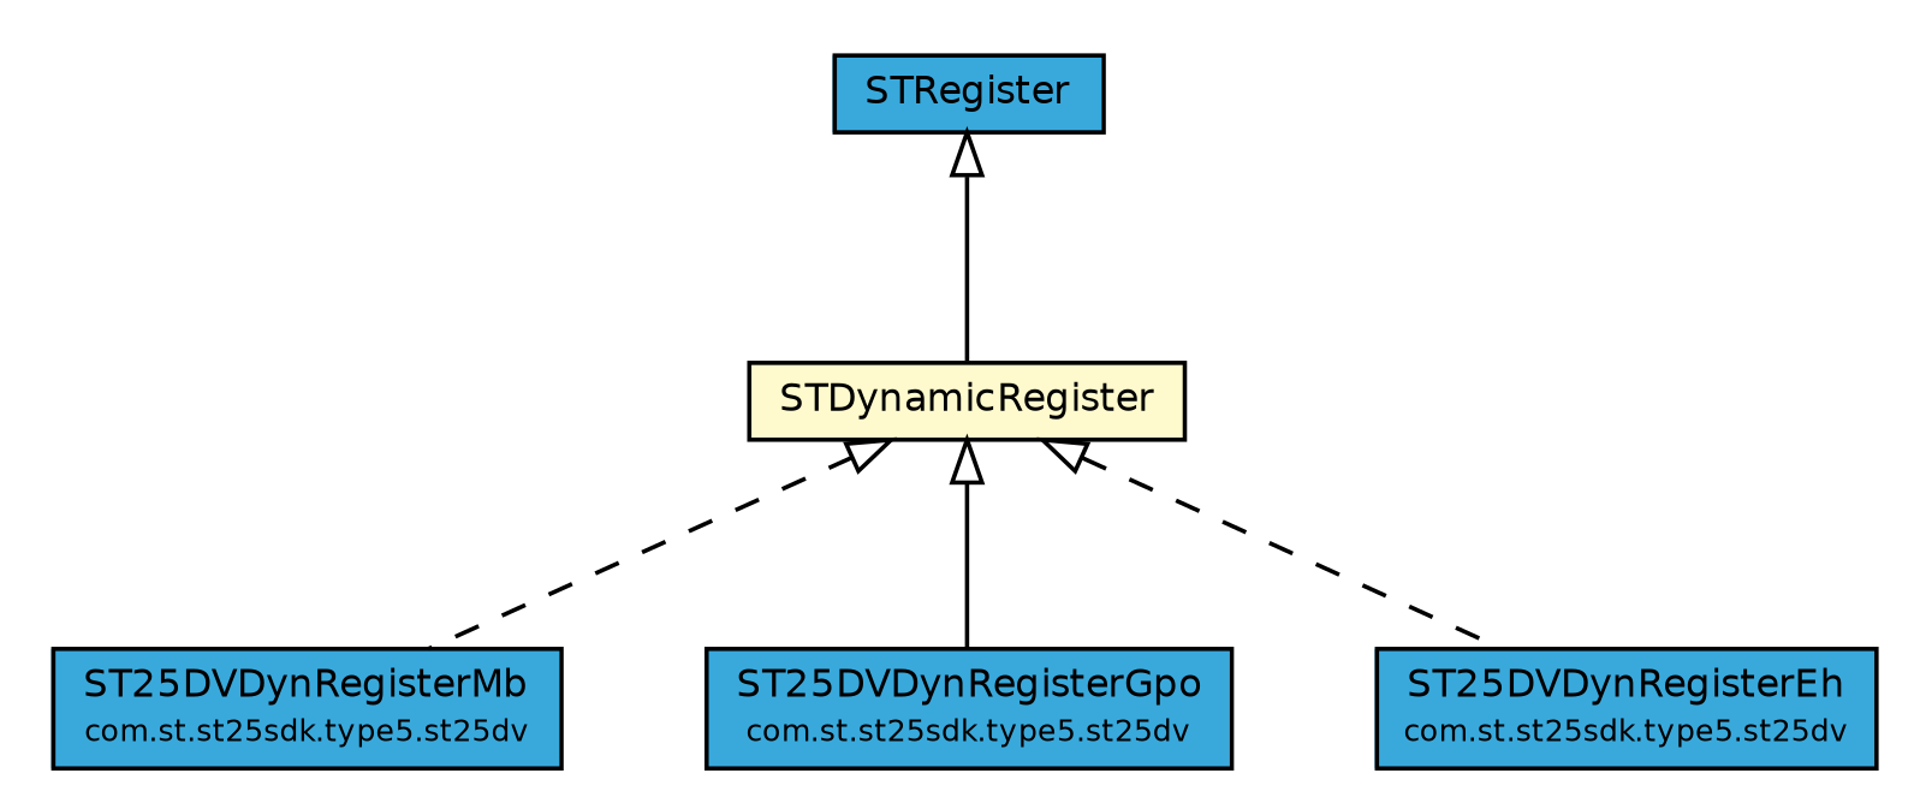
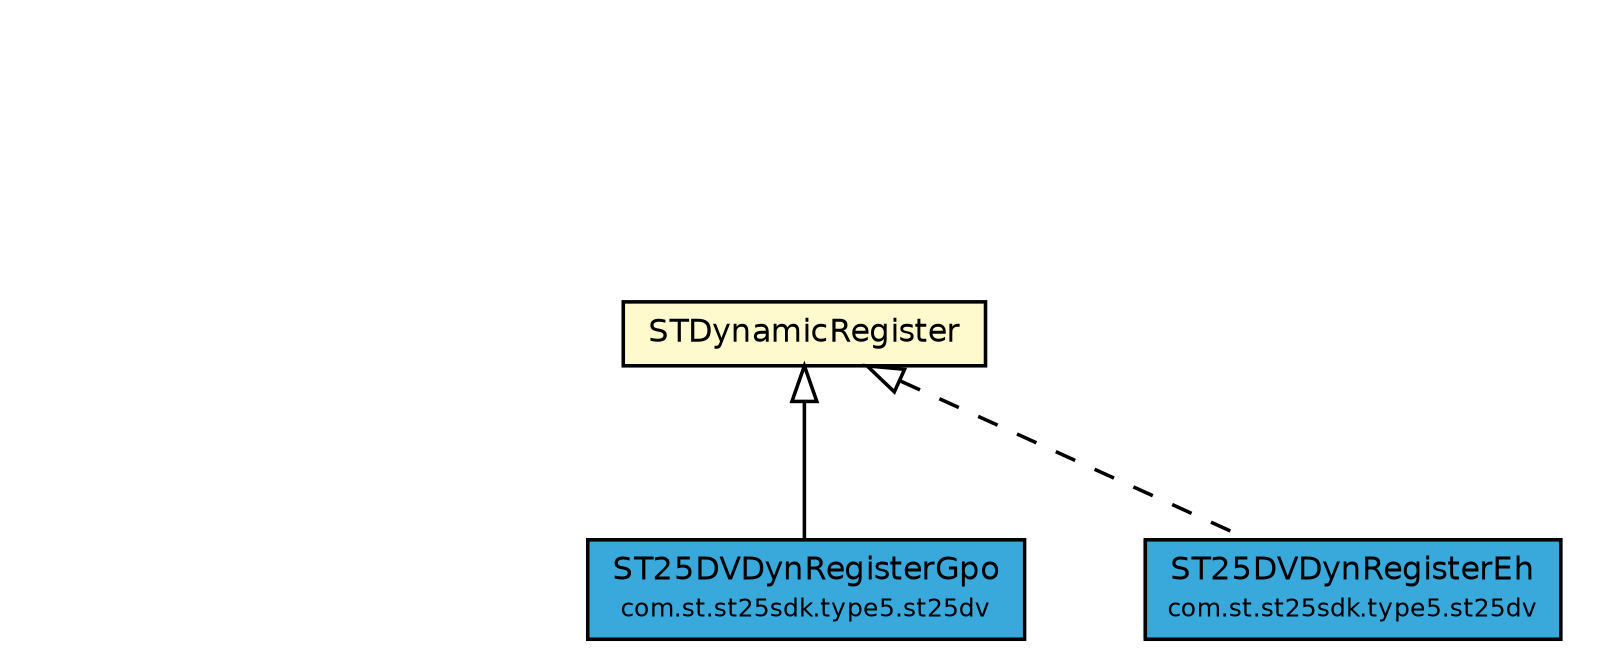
  digraph {
    nodesep=0.25
    ranksep=0.5
    node [fontcolor=black fontname=Helvetica fontsize=9.0 shape=plaintext]
    edge [arrowtail=empty dir=back fontname=Helvetica fontsize=10 headport=p labelfontname=Helvetica labelfontsize=10 style=solid tailport=p]
-   n1 [label=<<table title="com.st.st25sdk.STRegister" border="0" cellborder="1" cellspacing="0" cellpadding="2" port="p" bgcolor="#39a9dc" href="./STRegister.html"> 		<tr><td><table border="0" cellspacing="0" cellpadding="1"> <tr><td align="center" balign="center"> STRegister </td></tr> 		</table></td></tr> 		</table>>]
    n2 [label=<<table title="com.st.st25sdk.STDynamicRegister" border="0" cellborder="1" cellspacing="0" cellpadding="2" port="p" bgcolor="lemonChiffon" href="./STDynamicRegister.html"> 		<tr><td><table border="0" cellspacing="0" cellpadding="1"> <tr><td align="center" balign="center"> STDynamicRegister </td></tr> 		</table></td></tr> 		</table>>]
-   n3 [label=<<table title="com.st.st25sdk.type5.st25dv.ST25DVDynRegisterMb" border="0" cellborder="1" cellspacing="0" cellpadding="2" port="p" bgcolor="#39a9dc" href="./type5/st25dv/ST25DVDynRegisterMb.html"> 		<tr><td><table border="0" cellspacing="0" cellpadding="1"> <tr><td align="center" balign="center"> ST25DVDynRegisterMb </td></tr> <tr><td align="center" balign="center"><font point-size="7.0"> com.st.st25sdk.type5.st25dv </font></td></tr> 		</table></td></tr> 		</table>>]
    n4 [label=<<table title="com.st.st25sdk.type5.st25dv.ST25DVDynRegisterGpo" border="0" cellborder="1" cellspacing="0" cellpadding="2" port="p" bgcolor="#39a9dc" href="./type5/st25dv/ST25DVDynRegisterGpo.html"> 		<tr><td><table border="0" cellspacing="0" cellpadding="1"> <tr><td align="center" balign="center"> ST25DVDynRegisterGpo </td></tr> <tr><td align="center" balign="center"><font point-size="7.0"> com.st.st25sdk.type5.st25dv </font></td></tr> 		</table></td></tr> 		</table>>]
    n5 [label=<<table title="com.st.st25sdk.type5.st25dv.ST25DVDynRegisterEh" border="0" cellborder="1" cellspacing="0" cellpadding="2" port="p" bgcolor="#39a9dc" href="./type5/st25dv/ST25DVDynRegisterEh.html"> 		<tr><td><table border="0" cellspacing="0" cellpadding="1"> <tr><td align="center" balign="center"> ST25DVDynRegisterEh </td></tr> <tr><td align="center" balign="center"><font point-size="7.0"> com.st.st25sdk.type5.st25dv </font></td></tr> 		</table></td></tr> 		</table>>]
-   n1 -> n2
-   n2 -> n3 [style=dashed]
    n2 -> n4
    n2 -> n5 [style=dashed]
  }
